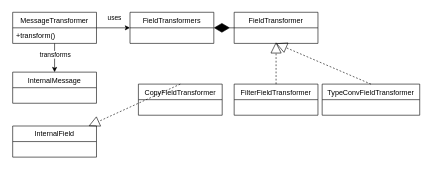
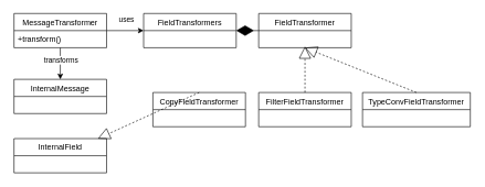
  <mxCell id="0" />
  <mxCell id="1" parent="0" />
  <mxCell id="2" value="FieldTransformers" style="swimlane;fontStyle=0;childLayout=stackLayout;horizontal=1;startSize=26;fillColor=none;horizontalStack=0;resizeParent=1;resizeParentMax=0;resizeLast=0;collapsible=1;marginBottom=0;" parent="1" vertex="1"><mxGeometry x="216" y="20" width="140" height="52" as="geometry" /></mxCell>
  <mxCell id="3" value="FieldTransformer" style="swimlane;fontStyle=0;childLayout=stackLayout;horizontal=1;startSize=26;fillColor=none;horizontalStack=0;resizeParent=1;resizeParentMax=0;resizeLast=0;collapsible=1;marginBottom=0;" parent="1" vertex="1"><mxGeometry x="390" y="20" width="140" height="52" as="geometry" /></mxCell>
  <mxCell id="4" value="CopyFieldTransformer" style="swimlane;fontStyle=0;childLayout=stackLayout;horizontal=1;startSize=26;fillColor=none;horizontalStack=0;resizeParent=1;resizeParentMax=0;resizeLast=0;collapsible=1;marginBottom=0;" parent="1" vertex="1"><mxGeometry x="230" y="140" width="140" height="52" as="geometry" /></mxCell>
  <mxCell id="5" value="FilterFieldTransformer" style="swimlane;fontStyle=0;childLayout=stackLayout;horizontal=1;startSize=26;fillColor=none;horizontalStack=0;resizeParent=1;resizeParentMax=0;resizeLast=0;collapsible=1;marginBottom=0;" parent="1" vertex="1"><mxGeometry x="390" y="140" width="140" height="52" as="geometry" /></mxCell>
- <mxCell id="6" value="TypeConvFieldTransformer" style="swimlane;fontStyle=0;childLayout=stackLayout;horizontal=1;startSize=26;fillColor=none;horizontalStack=0;resizeParent=1;resizeParentMax=0;resizeLast=0;collapsible=1;marginBottom=0;" parent="1" vertex="1"><mxGeometry x="537" y="140" width="163" height="52" as="geometry" /></mxCell>
+ <mxCell id="6" value="TypeConvFieldTransformer" style="swimlane;fontStyle=0;childLayout=stackLayout;horizontal=1;startSize=26;fillColor=none;horizontalStack=0;resizeParent=1;resizeParentMax=0;resizeLast=0;collapsible=1;marginBottom=0;" parent="1" vertex="1"><mxGeometry x="547" y="140" width="163" height="52" as="geometry" /></mxCell>
  <mxCell id="7" style="edgeStyle=orthogonalEdgeStyle;rounded=0;orthogonalLoop=1;jettySize=auto;html=1;exitX=0.5;exitY=1;exitDx=0;exitDy=0;entryX=0.5;entryY=0;entryDx=0;entryDy=0;" parent="1" source="10" target="12" edge="1"><mxGeometry relative="1" as="geometry" /></mxCell>
  <mxCell id="8" value="transforms" style="edgeLabel;html=1;align=center;verticalAlign=middle;resizable=0;points=[];" parent="7" vertex="1" connectable="0"><mxGeometry x="0.167" relative="1" as="geometry"><mxPoint y="-10" as="offset" /></mxGeometry></mxCell>
  <mxCell id="9" value="uses" style="edgeStyle=orthogonalEdgeStyle;rounded=0;orthogonalLoop=1;jettySize=auto;html=1;exitX=1;exitY=0.25;exitDx=0;exitDy=0;entryX=0;entryY=0.25;entryDx=0;entryDy=0;" parent="1" edge="1"><mxGeometry x="0.071" y="17" relative="1" as="geometry"><mxPoint x="160" y="46" as="sourcePoint" /><mxPoint x="216" y="46" as="targetPoint" /><mxPoint as="offset" /></mxGeometry></mxCell>
  <mxCell id="10" value="MessageTransformer" style="swimlane;fontStyle=0;childLayout=stackLayout;horizontal=1;startSize=26;fillColor=none;horizontalStack=0;resizeParent=1;resizeParentMax=0;resizeLast=0;collapsible=1;marginBottom=0;" parent="1" vertex="1"><mxGeometry x="20" y="20" width="140" height="52" as="geometry" /></mxCell>
  <mxCell id="11" value="+transform()" style="text;strokeColor=none;fillColor=none;align=left;verticalAlign=top;spacingLeft=4;spacingRight=4;overflow=hidden;rotatable=0;points=[[0,0.5],[1,0.5]];portConstraint=eastwest;" parent="10" vertex="1"><mxGeometry y="26" width="140" height="26" as="geometry" /></mxCell>
  <mxCell id="12" value="InternalMessage" style="swimlane;fontStyle=0;childLayout=stackLayout;horizontal=1;startSize=26;fillColor=none;horizontalStack=0;resizeParent=1;resizeParentMax=0;resizeLast=0;collapsible=1;marginBottom=0;" parent="1" vertex="1"><mxGeometry x="20" y="120" width="140" height="52" as="geometry" /></mxCell>
  <mxCell id="13" value="InternalField" style="swimlane;fontStyle=0;childLayout=stackLayout;horizontal=1;startSize=26;fillColor=none;horizontalStack=0;resizeParent=1;resizeParentMax=0;resizeLast=0;collapsible=1;marginBottom=0;" parent="1" vertex="1"><mxGeometry x="20" y="210" width="140" height="52" as="geometry" /></mxCell>
  <mxCell id="14" value="" style="endArrow=diamondThin;endFill=1;endSize=24;html=1;rounded=0;entryX=1;entryY=0.5;entryDx=0;entryDy=0;exitX=0;exitY=0.5;exitDx=0;exitDy=0;" parent="1" source="3" target="2" edge="1"><mxGeometry width="160" relative="1" as="geometry"><mxPoint x="190" y="250" as="sourcePoint" /><mxPoint x="350" y="250" as="targetPoint" /></mxGeometry></mxCell>
  <mxCell id="15" value="" style="endArrow=block;endSize=16;endFill=0;html=1;rounded=0;exitX=0.5;exitY=0;exitDx=0;exitDy=0;dashed=1;" parent="1" source="4" target="13" edge="1"><mxGeometry width="160" relative="1" as="geometry"><mxPoint x="190" y="250" as="sourcePoint" /><mxPoint x="350" y="250" as="targetPoint" /></mxGeometry></mxCell>
  <mxCell id="16" value="" style="endArrow=block;endSize=16;endFill=0;html=1;rounded=0;exitX=0.5;exitY=0;exitDx=0;exitDy=0;dashed=1;" parent="1" source="5" edge="1"><mxGeometry width="160" relative="1" as="geometry"><mxPoint x="190" y="250" as="sourcePoint" /><mxPoint x="460" y="70" as="targetPoint" /></mxGeometry></mxCell>
  <mxCell id="17" value="" style="endArrow=block;endSize=16;endFill=0;html=1;rounded=0;entryX=0.5;entryY=1;entryDx=0;entryDy=0;exitX=0.5;exitY=0;exitDx=0;exitDy=0;dashed=1;" parent="1" source="6" target="3" edge="1"><mxGeometry width="160" relative="1" as="geometry"><mxPoint x="190" y="250" as="sourcePoint" /><mxPoint x="350" y="250" as="targetPoint" /></mxGeometry></mxCell>
